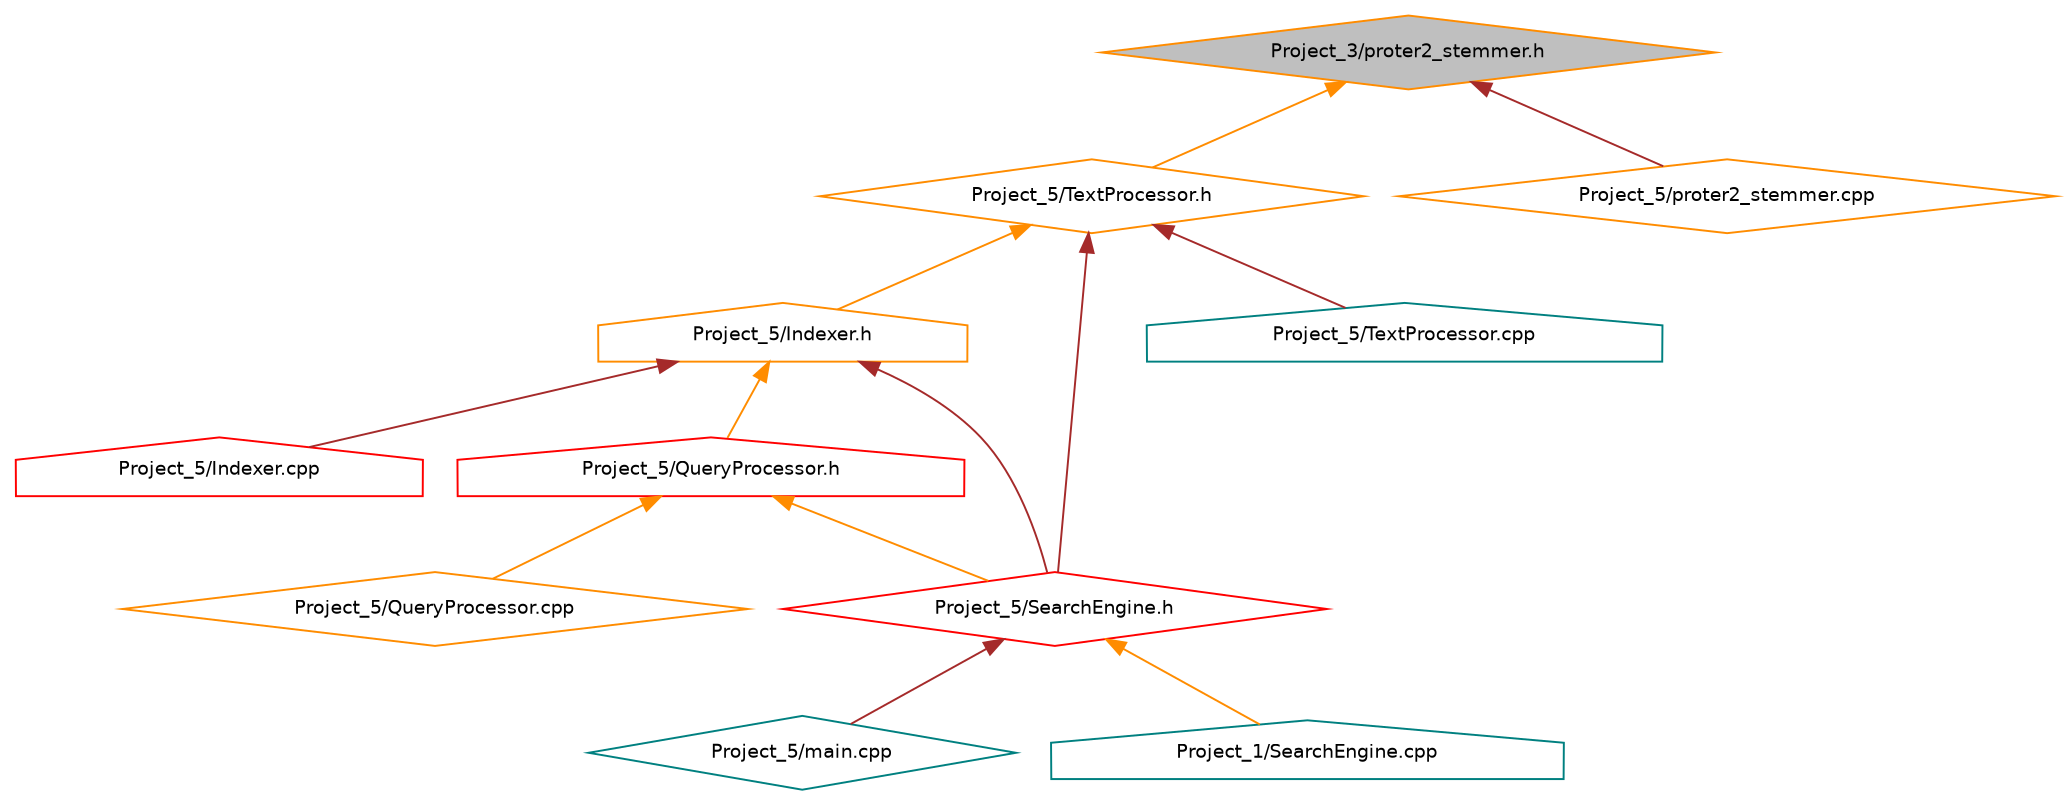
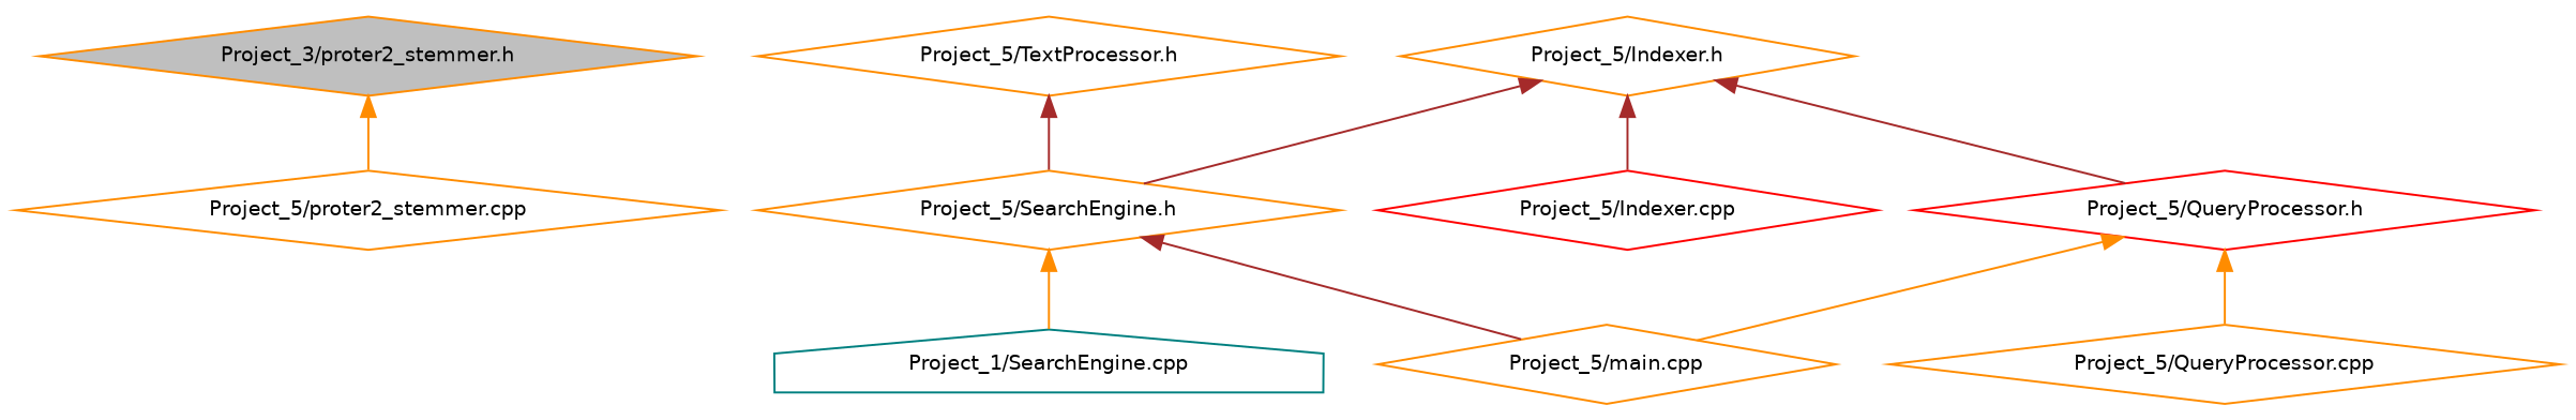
  digraph {
    node [color=darkorange fillcolor=white fontname=Helvetica fontsize=10 shape=diamond style=filled]
    edge [color=brown dir=back fontname=Helvetica fontsize=10 labelfontname=Helvetica labelfontsize=10 style=solid]
    n1 [fillcolor=grey75 fontcolor=black height=0.2 label="Project_3/proter2_stemmer.h" width=0.4]
    n2 [height=0.2 label="Project_5/TextProcessor.h" width=0.4]
    n3 [height=0.2 label="Project_5/proter2_stemmer.cpp" width=0.4]
-   n4 [height=0.2 label="Project_5/Indexer.h" shape=house width=0.4]
-   n5 [color=red height=0.2 label="Project_5/SearchEngine.h" width=0.4]
-   n6 [color=teal height=0.2 label="Project_5/TextProcessor.cpp" shape=house width=0.4]
-   n7 [color=red height=0.2 label="Project_5/Indexer.cpp" shape=house width=0.4]
-   n8 [color=red height=0.2 label="Project_5/QueryProcessor.h" shape=house width=0.4]
-   n9 [color=teal height=0.2 label="Project_5/main.cpp" width=0.4]
+   n4 [height=0.2 label="Project_5/Indexer.h" width=0.4]
+   n5 [height=0.2 label="Project_5/SearchEngine.h" width=0.4]
+   n7 [color=red height=0.2 label="Project_5/Indexer.cpp" width=0.4]
+   n8 [color=red height=0.2 label="Project_5/QueryProcessor.h" width=0.4]
+   n9 [height=0.2 label="Project_5/main.cpp" width=0.4]
    n10 [color=teal height=0.2 label="Project_1/SearchEngine.cpp" shape=house width=0.4]
    n11 [height=0.2 label="Project_5/QueryProcessor.cpp" width=0.4]
-   n1 -> n2 [color=darkorange]
-   n1 -> n3
-   n2 -> n4 [color=darkorange]
+   n1 -> n3 [color=darkorange]
    n2 -> n5
-   n2 -> n6
    n4 -> n5
    n4 -> n7
-   n4 -> n8 [color=darkorange]
+   n4 -> n8
    n5 -> n9
    n5 -> n10 [color=darkorange]
-   n8 -> n5 [color=darkorange]
+   n8 -> n9 [color=darkorange]
    n8 -> n11 [color=darkorange]
  }
